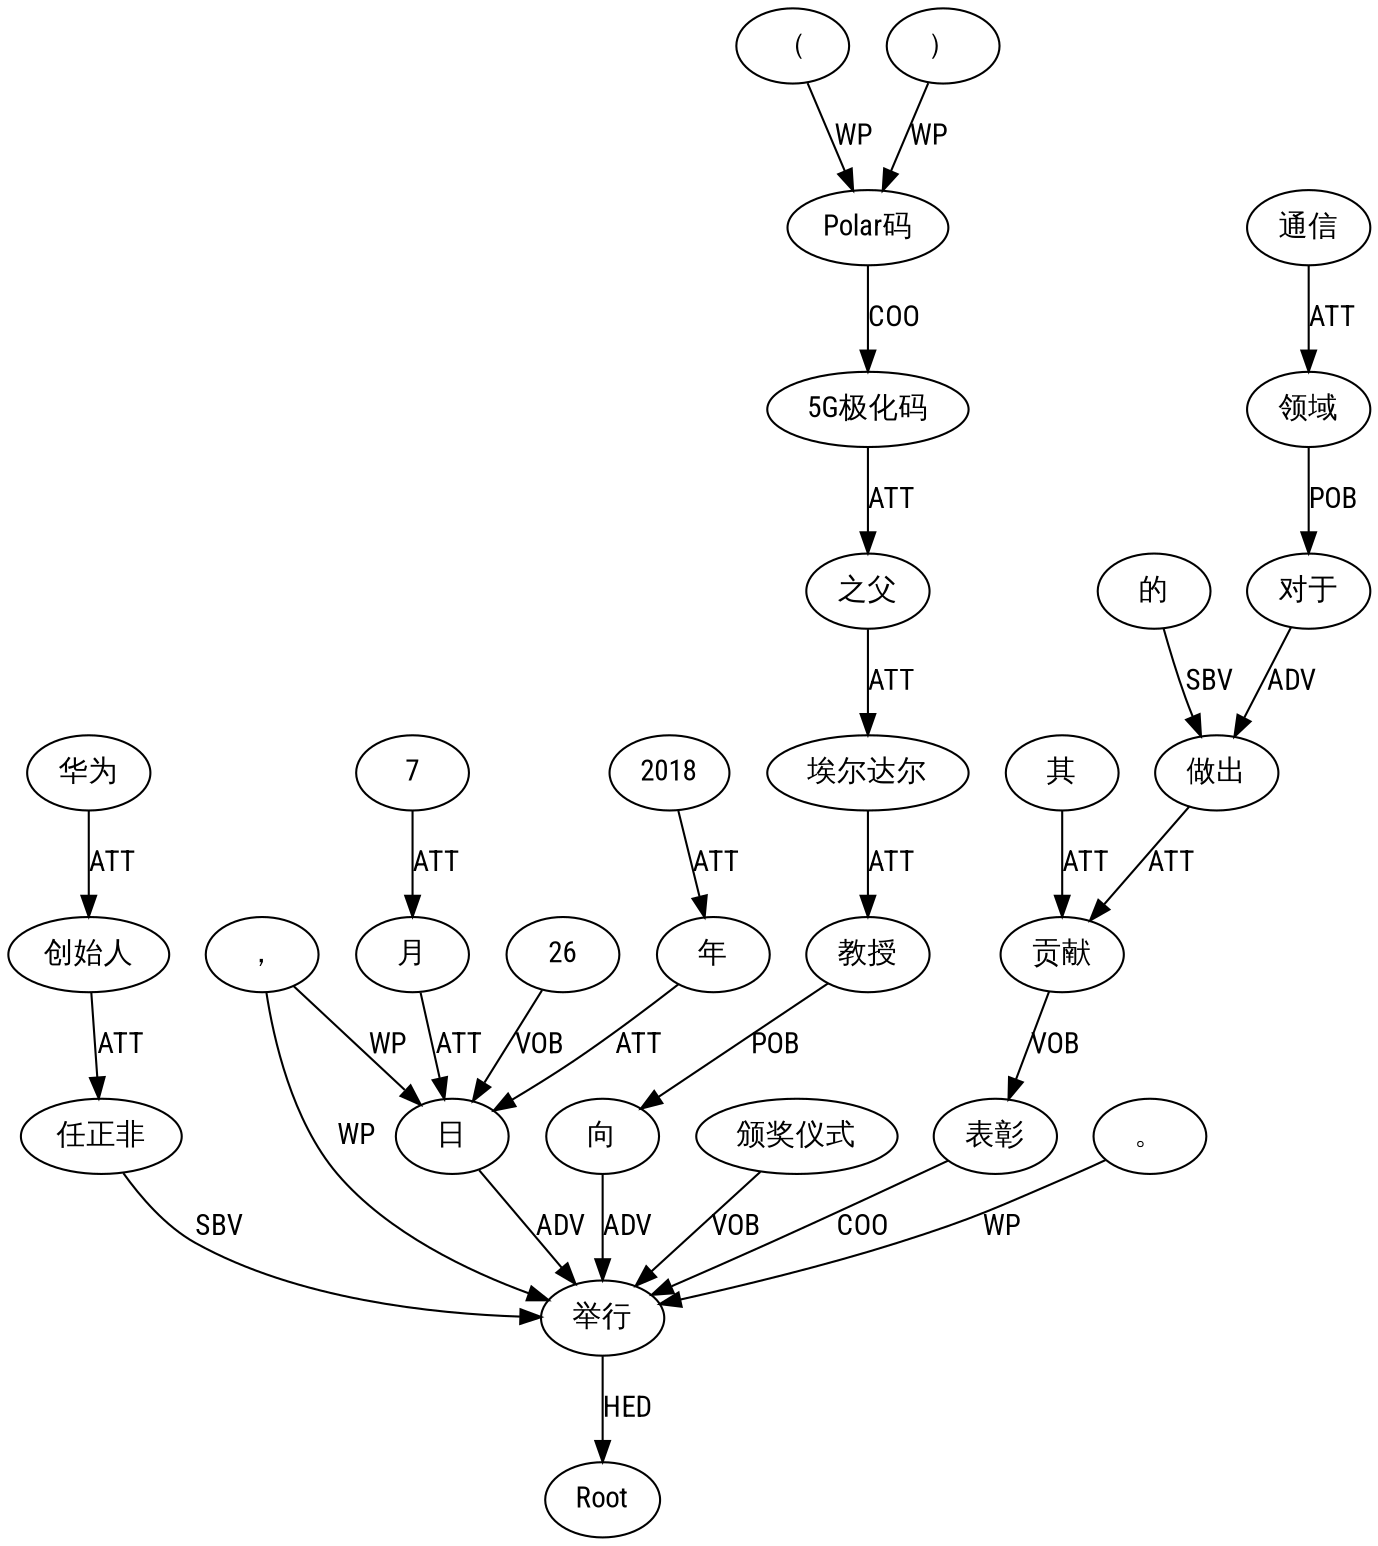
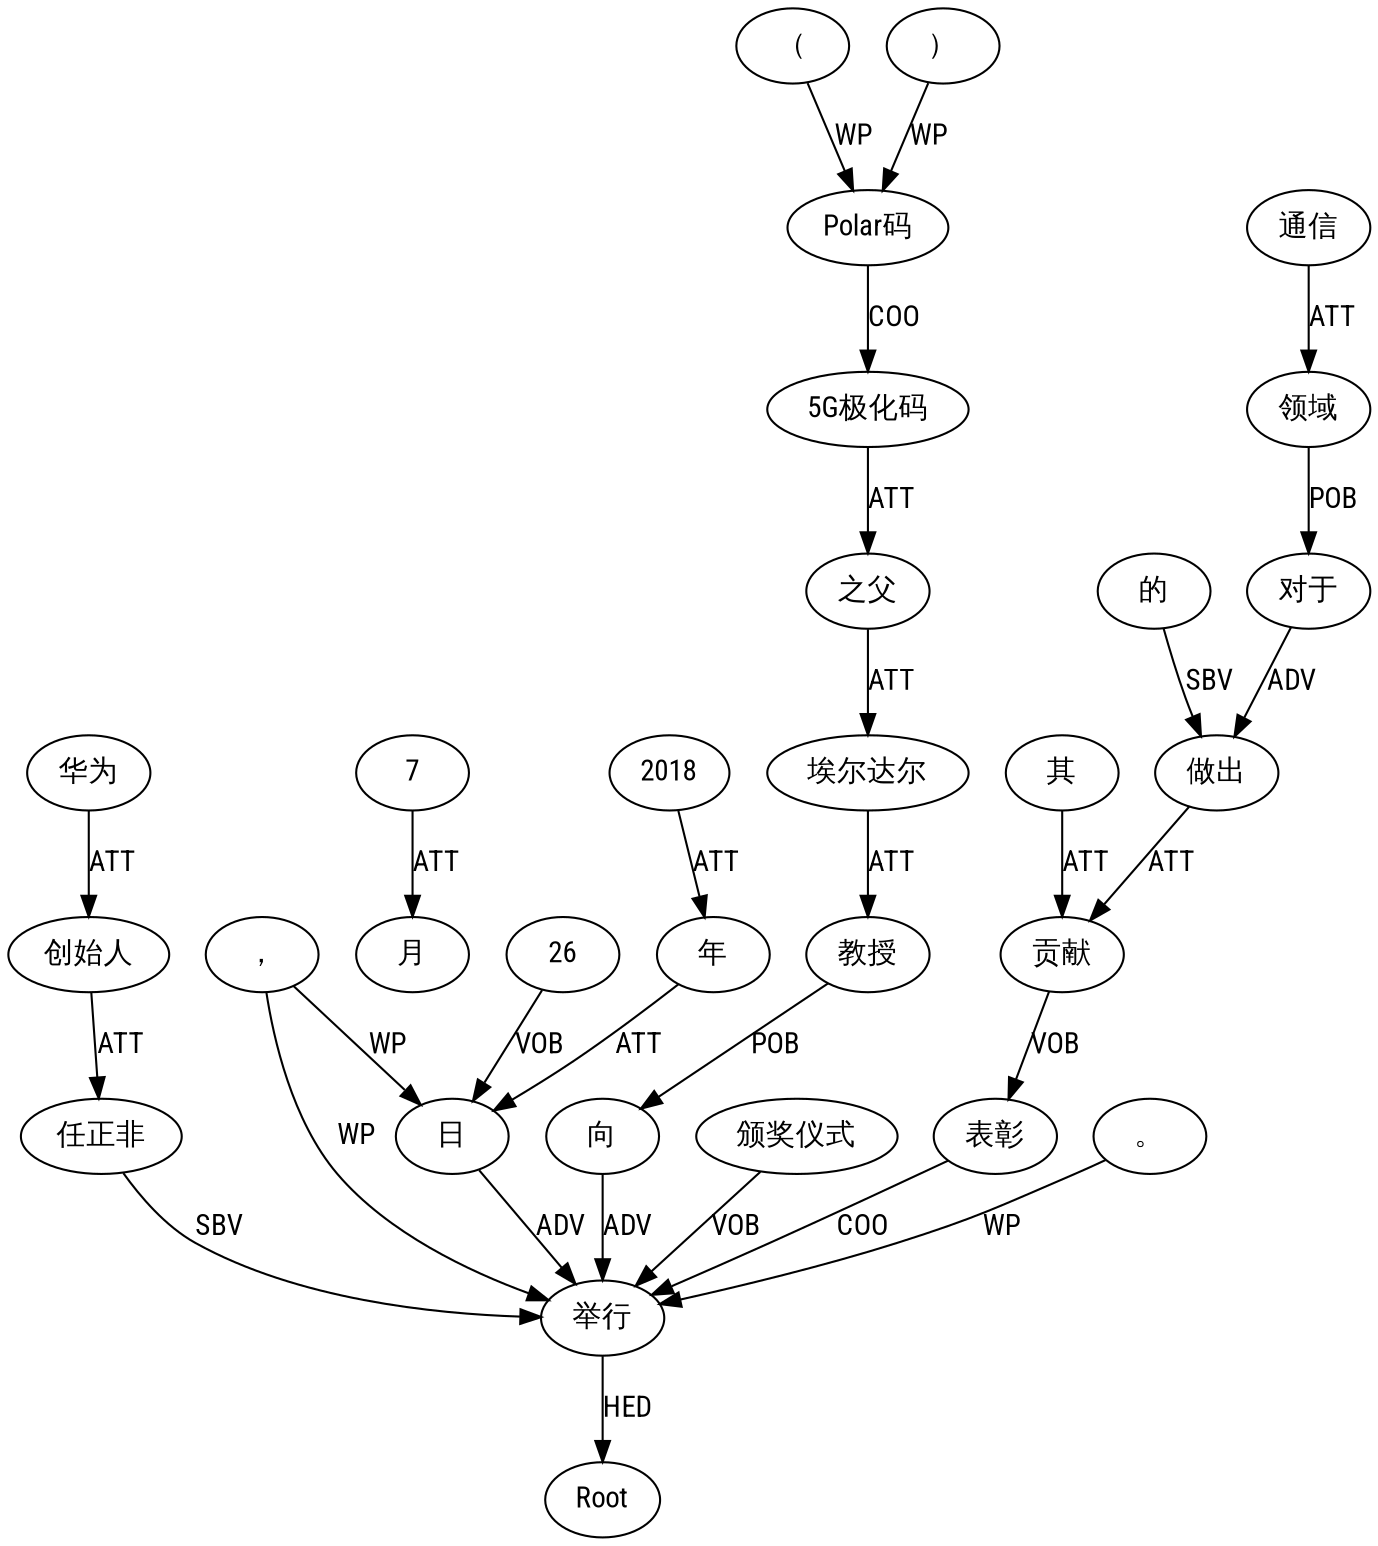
  digraph {
    fontname="Roboto Condensed"
    node [fontname="Roboto Condensed"]
    edge [fontname="Roboto Condensed"]
    2018
    "年"
    "日"
    "举行"
    7
    "月"
    26
    Root
    "，"
    "华为"
    "创始人"
    "任正非"
    "向"
    "5G极化码"
    "之父"
    "埃尔达尔"
    "（"
    "Polar码"
    "）"
    "教授"
    "颁奖仪式"
    "表彰"
    "其"
    "贡献"
    "对于"
    "做出"
    "通信"
    "领域"
    "的"
    "。"
    2018 -> "年" [label=ATT]
    "年" -> "日" [label=ATT]
    "日" -> "举行" [label=ADV]
    "举行" -> Root [label=HED]
    7 -> "月" [label=ATT]
-   "月" -> "日" [label=ATT]
    26 -> "日" [label=VOB]
    "，" -> "日" [label=WP]
    "，" -> "举行" [label=WP]
    "华为" -> "创始人" [label=ATT]
    "创始人" -> "任正非" [label=ATT]
    "任正非" -> "举行" [label=SBV]
    "向" -> "举行" [label=ADV]
    "5G极化码" -> "之父" [label=ATT]
    "之父" -> "埃尔达尔" [label=ATT]
    "埃尔达尔" -> "教授" [label=ATT]
    "（" -> "Polar码" [label=WP]
    "Polar码" -> "5G极化码" [label=COO]
    "）" -> "Polar码" [label=WP]
    "教授" -> "向" [label=POB]
    "颁奖仪式" -> "举行" [label=VOB]
    "表彰" -> "举行" [label=COO]
    "其" -> "贡献" [label=ATT]
    "贡献" -> "表彰" [label=VOB]
    "对于" -> "做出" [label=ADV]
    "做出" -> "贡献" [label=ATT]
    "通信" -> "领域" [label=ATT]
    "领域" -> "对于" [label=POB]
    "的" -> "做出" [label=SBV]
    "。" -> "举行" [label=WP]
  }
